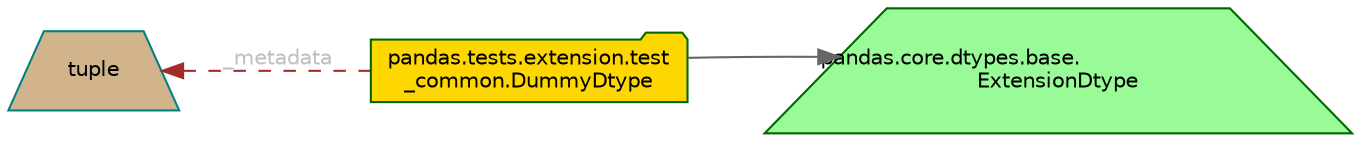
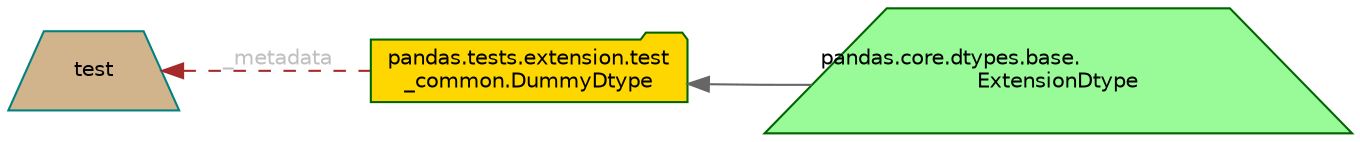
  digraph {
    rankdir=LR
    node [color=darkgreen fontname=Helvetica fontsize=10 shape=trapezium style=filled]
    edge [dir=back fontname=Helvetica fontsize=10 labelfontname=Helvetica labelfontsize=10]
    n1 [fillcolor=gold fontcolor=black height=0.2 label="pandas.tests.extension.test\l_common.DummyDtype" shape=folder width=0.4]
    n2 [fillcolor=palegreen height=0.2 label="pandas.core.dtypes.base.\lExtensionDtype" width=0.4]
-   n3 [color=teal fillcolor=tan height=0.2 label=tuple width=0.4]
-   n2 -> n1 [color=gray40 style=solid]
+   n3 [color=teal fillcolor=tan height=0.2 label=test width=0.4]
+   n1 -> n2 [color=gray40 style=solid]
    n3 -> n1 [color=brown fontcolor=grey label=" _metadata" style=dashed]
  }
